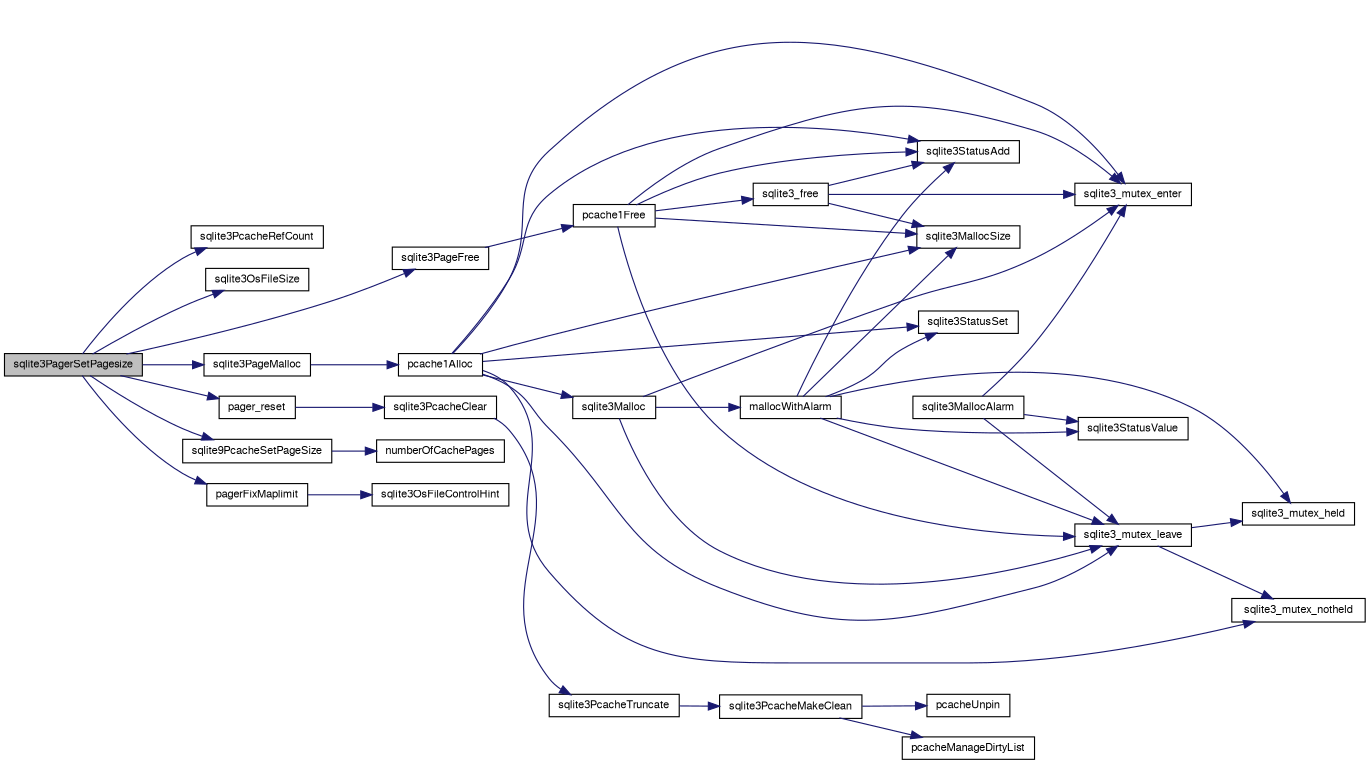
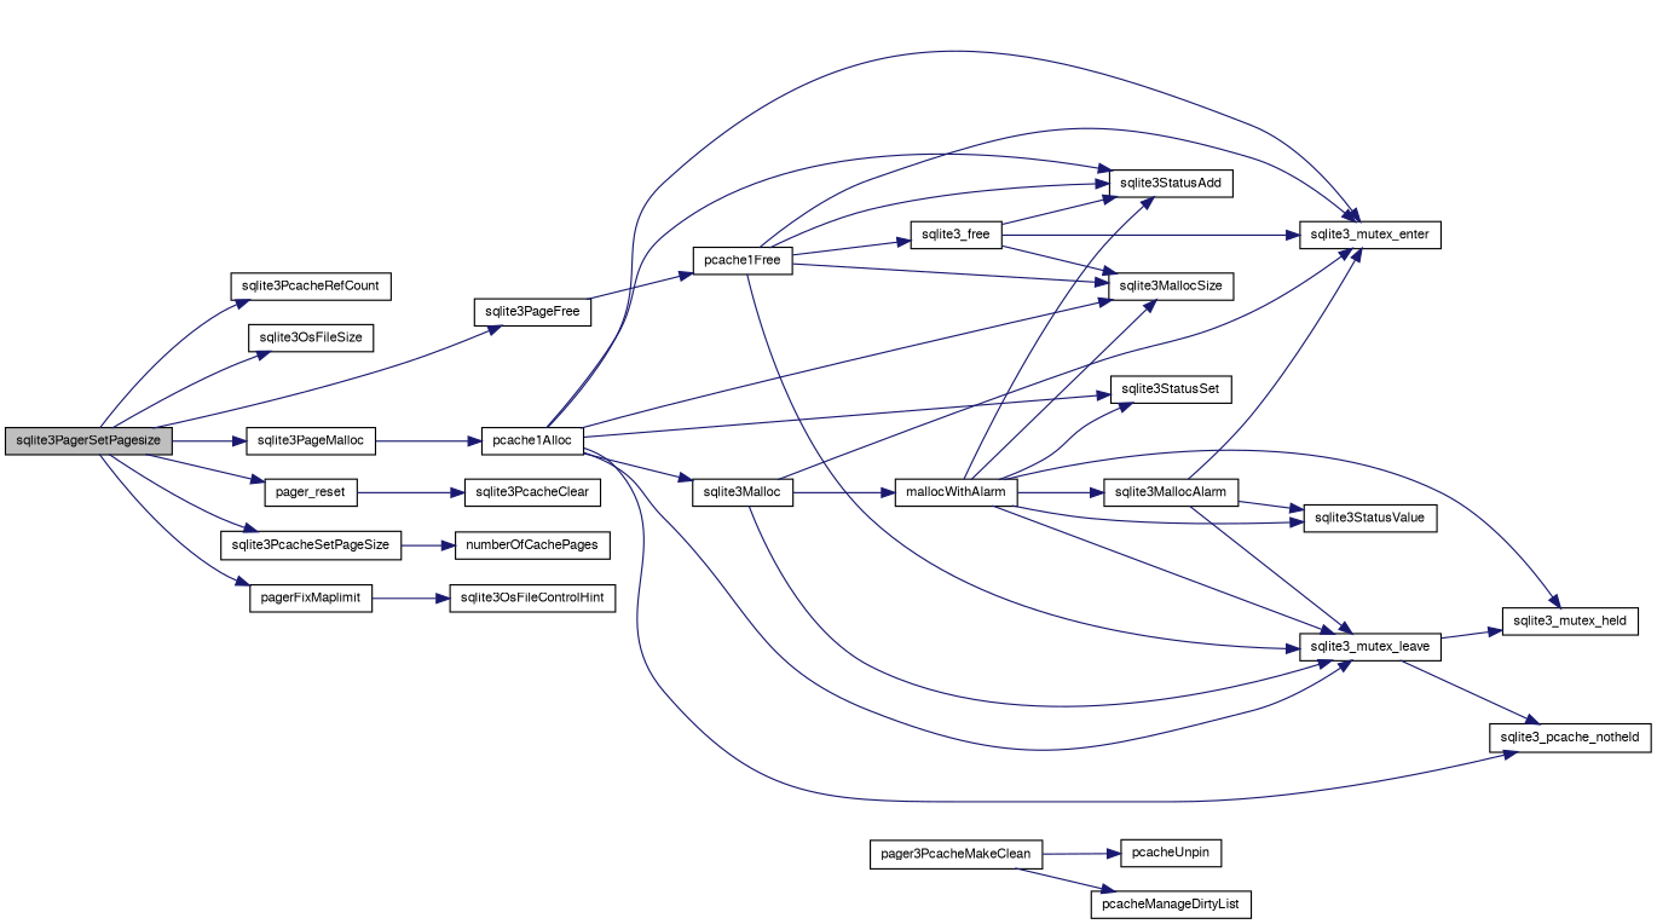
  digraph {
    rankdir=LR
    node [color=black fillcolor=white fontname=FreeSans fontsize=10 shape=record style=filled]
    edge [color=midnightblue fontname=FreeSans fontsize=10 labelfontname=FreeSans labelfontsize=10 style=solid]
    n1 [fillcolor=grey75 fontcolor=black height=0.2 label=sqlite3PagerSetPagesize width=0.4]
    n2 [height=0.2 label=sqlite3PcacheRefCount width=0.4]
    n3 [height=0.2 label=sqlite3OsFileSize width=0.4]
    n4 [height=0.2 label=sqlite3PageMalloc width=0.4]
    n5 [height=0.2 label=pager_reset width=0.4]
-   n6 [height=0.2 label=sqlite9PcacheSetPageSize width=0.4]
+   n6 [height=0.2 label=sqlite3PcacheSetPageSize width=0.4]
    n7 [height=0.2 label=sqlite3PageFree width=0.4]
    n8 [height=0.2 label=pagerFixMaplimit width=0.4]
    n9 [height=0.2 label=pcache1Alloc width=0.4]
    n10 [height=0.2 label=sqlite3PcacheClear width=0.4]
    n11 [height=0.2 label=numberOfCachePages width=0.4]
    n12 [height=0.2 label=pcache1Free width=0.4]
    n13 [height=0.2 label=sqlite3OsFileControlHint width=0.4]
-   n14 [height=0.2 label=sqlite3_mutex_notheld width=0.4]
+   n14 [height=0.2 label=sqlite3_pcache_notheld width=0.4]
    n15 [height=0.2 label=sqlite3StatusSet width=0.4]
    n16 [height=0.2 label=sqlite3_mutex_enter width=0.4]
    n17 [height=0.2 label=sqlite3StatusAdd width=0.4]
    n18 [height=0.2 label=sqlite3_mutex_leave width=0.4]
    n19 [height=0.2 label=sqlite3Malloc width=0.4]
    n20 [height=0.2 label=sqlite3MallocSize width=0.4]
    n21 [height=0.2 label=sqlite3_mutex_held width=0.4]
    n22 [height=0.2 label=mallocWithAlarm width=0.4]
    n23 [height=0.2 label=sqlite3StatusValue width=0.4]
    n24 [height=0.2 label=sqlite3MallocAlarm width=0.4]
-   n25 [height=0.2 label=sqlite3PcacheTruncate width=0.4]
-   n26 [height=0.2 label=sqlite3PcacheMakeClean width=0.4]
+   n26 [height=0.2 label=pager3PcacheMakeClean width=0.4]
    n27 [height=0.2 label=pcacheManageDirtyList width=0.4]
    n28 [height=0.2 label=pcacheUnpin width=0.4]
    n29 [height=0.2 label=sqlite3_free width=0.4]
    n1 -> n2
    n1 -> n3
    n1 -> n4
    n1 -> n5
    n1 -> n6
    n1 -> n7
    n1 -> n8
    n4 -> n9
    n5 -> n10
    n6 -> n11
    n7 -> n12
    n8 -> n13
    n9 -> n14
    n9 -> n15
    n9 -> n16
    n9 -> n17
    n9 -> n18
    n9 -> n19
    n9 -> n20
-   n10 -> n25
    n12 -> n16
    n12 -> n17
    n12 -> n18
    n12 -> n20
    n12 -> n29
    n18 -> n14
    n18 -> n21
    n19 -> n16
    n19 -> n18
    n19 -> n22
    n22 -> n15
    n22 -> n17
    n22 -> n18
    n22 -> n20
    n22 -> n21
    n22 -> n23
+   n22 -> n24
    n24 -> n16
    n24 -> n18
    n24 -> n23
-   n25 -> n26
    n26 -> n27
    n26 -> n28
    n29 -> n16
    n29 -> n17
    n29 -> n20
  }
